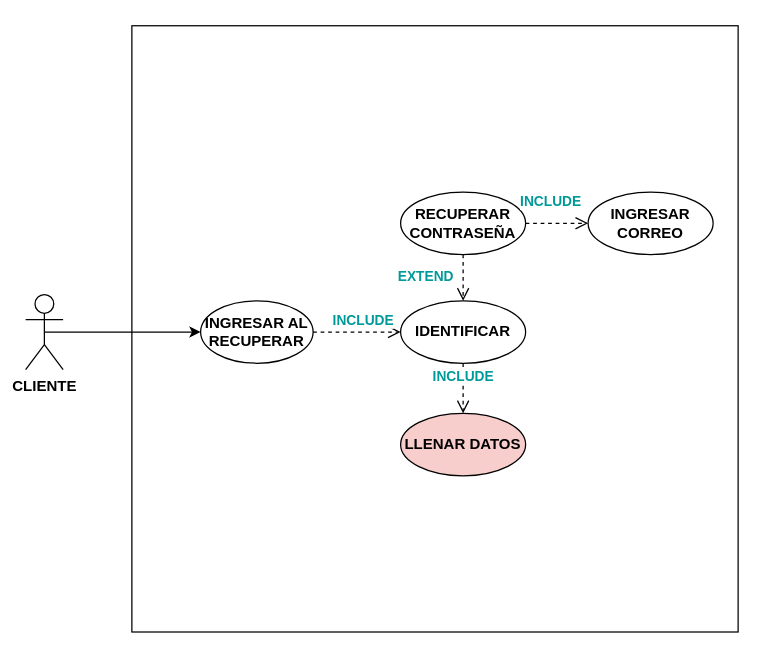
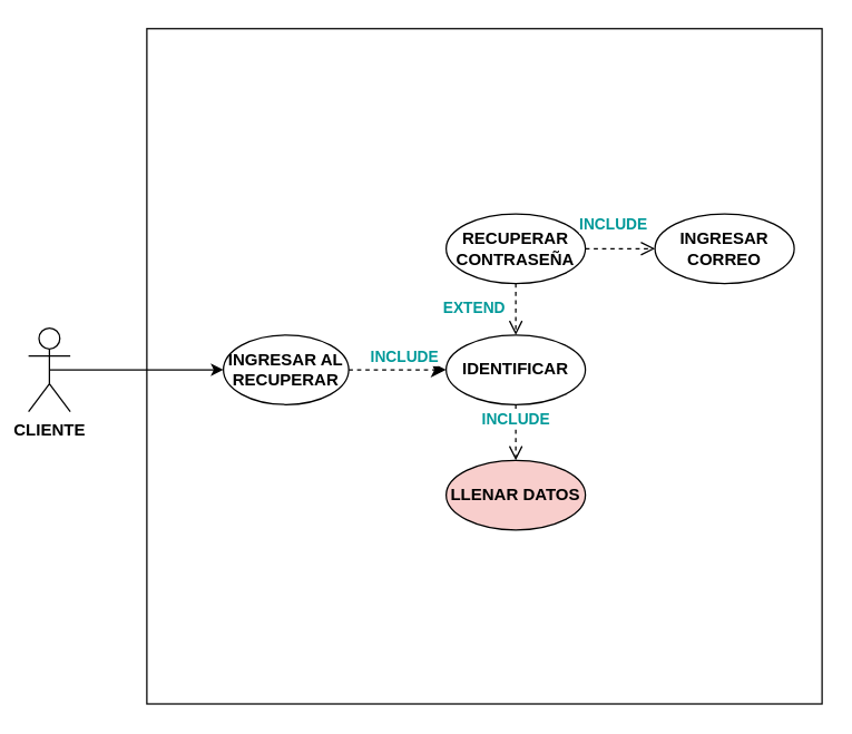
  <mxCell id="0" />
  <mxCell id="1" parent="0" />
  <mxCell id="2" value="" style="whiteSpace=wrap;html=1;aspect=fixed;" parent="1" vertex="1"><mxGeometry x="105" y="20" width="485" height="485" as="geometry" /></mxCell>
  <mxCell id="3" value="&lt;b&gt;IDENTIFICAR&lt;/b&gt;" style="ellipse;whiteSpace=wrap;html=1;" parent="1" vertex="1"><mxGeometry x="320" y="240" width="100" height="50" as="geometry" /></mxCell>
  <mxCell id="4" style="edgeStyle=orthogonalEdgeStyle;rounded=0;orthogonalLoop=1;jettySize=auto;html=1;exitX=0.5;exitY=0.5;exitDx=0;exitDy=0;exitPerimeter=0;entryX=0;entryY=0.5;entryDx=0;entryDy=0;fontFamily=Helvetica;fontColor=#FF0000;" parent="1" source="5" target="6" edge="1"><mxGeometry relative="1" as="geometry" /></mxCell>
  <mxCell id="5" value="&lt;b&gt;CLIENTE&lt;/b&gt;" style="shape=umlActor;verticalLabelPosition=bottom;verticalAlign=top;html=1;outlineConnect=0;fillColor=#FFFFFF;strokeColor=#000000;" parent="1" vertex="1"><mxGeometry x="20" y="235" width="30" height="60" as="geometry" /></mxCell>
  <mxCell id="6" value="&lt;b&gt;INGRESAR AL RECUPERAR&lt;/b&gt;" style="ellipse;whiteSpace=wrap;html=1;" parent="1" vertex="1"><mxGeometry x="160" y="240" width="90" height="50" as="geometry" /></mxCell>
- <mxCell id="7" value="&lt;b&gt;&lt;font color=&quot;#009999&quot;&gt;INCLUDE&lt;/font&gt;&lt;/b&gt;" style="html=1;verticalAlign=bottom;endArrow=open;dashed=1;endSize=8;rounded=0;exitX=1;exitY=0.5;exitDx=0;exitDy=0;" parent="1" source="6" target="3" edge="1"><mxGeometry x="0.143" relative="1" as="geometry"><mxPoint x="530" y="230" as="sourcePoint" /><mxPoint x="350" y="265" as="targetPoint" /><mxPoint as="offset" /></mxGeometry></mxCell>
+ <mxCell id="7" value="&lt;b&gt;&lt;font color=&quot;#009999&quot;&gt;INCLUDE&lt;/font&gt;&lt;/b&gt;" style="html=1;verticalAlign=bottom;endArrow=classic;dashed=1;endSize=8;rounded=0;exitX=1;exitY=0.5;exitDx=0;exitDy=0;" parent="1" source="6" target="3" edge="1"><mxGeometry x="0.143" relative="1" as="geometry"><mxPoint x="530" y="230" as="sourcePoint" /><mxPoint x="350" y="265" as="targetPoint" /><mxPoint as="offset" /></mxGeometry></mxCell>
  <mxCell id="8" value="&lt;b&gt;RECUPERAR CONTRASEÑA&lt;/b&gt;" style="ellipse;whiteSpace=wrap;html=1;" parent="1" vertex="1"><mxGeometry x="320" y="153" width="100" height="50" as="geometry" /></mxCell>
  <mxCell id="9" value="&lt;b&gt;&lt;font color=&quot;#009999&quot;&gt;EXTEND&lt;/font&gt;&lt;/b&gt;" style="html=1;verticalAlign=bottom;endArrow=open;dashed=1;endSize=8;rounded=0;fontColor=#FF0000;exitX=0.5;exitY=1;exitDx=0;exitDy=0;entryX=0.5;entryY=0;entryDx=0;entryDy=0;" parent="1" source="8" target="3" edge="1"><mxGeometry x="0.46" y="-30" relative="1" as="geometry"><mxPoint x="530" y="220" as="sourcePoint" /><mxPoint x="450" y="220" as="targetPoint" /><mxPoint as="offset" /></mxGeometry></mxCell>
  <mxCell id="10" value="&lt;b&gt;INGRESAR CORREO&lt;/b&gt;" style="ellipse;whiteSpace=wrap;html=1;" parent="1" vertex="1"><mxGeometry x="470" y="153" width="100" height="50" as="geometry" /></mxCell>
  <mxCell id="11" value="&lt;b&gt;&lt;font color=&quot;#009999&quot;&gt;INCLUDE&lt;/font&gt;&lt;/b&gt;" style="html=1;verticalAlign=bottom;endArrow=open;dashed=1;endSize=8;rounded=0;fontColor=#FF0000;exitX=1;exitY=0.5;exitDx=0;exitDy=0;entryX=0;entryY=0.5;entryDx=0;entryDy=0;" parent="1" source="8" target="10" edge="1"><mxGeometry x="-0.2" y="8" relative="1" as="geometry"><mxPoint x="530" y="220" as="sourcePoint" /><mxPoint x="450" y="220" as="targetPoint" /><mxPoint as="offset" /></mxGeometry></mxCell>
  <mxCell id="12" value="&lt;b&gt;LLENAR DATOS&lt;/b&gt;" style="ellipse;whiteSpace=wrap;html=1;fillColor=#f8cecc;" parent="1" vertex="1"><mxGeometry x="320" y="330" width="100" height="50" as="geometry" /></mxCell>
  <mxCell id="13" value="&lt;b&gt;&lt;font color=&quot;#009999&quot;&gt;INCLUDE&lt;/font&gt;&lt;/b&gt;" style="html=1;verticalAlign=bottom;endArrow=open;dashed=1;endSize=8;rounded=0;fontColor=#FF0000;entryX=0.5;entryY=0;entryDx=0;entryDy=0;exitX=0.5;exitY=1;exitDx=0;exitDy=0;" parent="1" source="3" target="12" edge="1"><mxGeometry relative="1" as="geometry"><mxPoint x="530" y="220" as="sourcePoint" /><mxPoint x="450" y="220" as="targetPoint" /></mxGeometry></mxCell>
